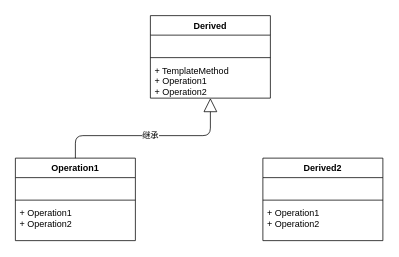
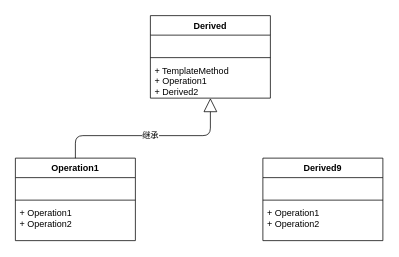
  <mxCell id="0" />
  <mxCell id="1" parent="0" />
  <mxCell id="2" value="Derived" style="swimlane;fontStyle=1;align=center;verticalAlign=top;childLayout=stackLayout;horizontal=1;startSize=26;horizontalStack=0;resizeParent=1;resizeParentMax=0;resizeLast=0;collapsible=1;marginBottom=0;" vertex="1" parent="1"><mxGeometry x="200" y="20" width="160" height="110" as="geometry" /></mxCell>
  <mxCell id="3" value=" " style="text;strokeColor=none;fillColor=none;align=left;verticalAlign=top;spacingLeft=4;spacingRight=4;overflow=hidden;rotatable=0;points=[[0,0.5],[1,0.5]];portConstraint=eastwest;" vertex="1" parent="2"><mxGeometry y="26" width="160" height="26" as="geometry" /></mxCell>
  <mxCell id="4" value="" style="line;strokeWidth=1;fillColor=none;align=left;verticalAlign=middle;spacingTop=-1;spacingLeft=3;spacingRight=3;rotatable=0;labelPosition=right;points=[];portConstraint=eastwest;" vertex="1" parent="2"><mxGeometry y="52" width="160" height="8" as="geometry" /></mxCell>
- <mxCell id="5" value="+ TemplateMethod&#10;+ Operation1&#10;+ Operation2" style="text;strokeColor=none;fillColor=none;align=left;verticalAlign=top;spacingLeft=4;spacingRight=4;overflow=hidden;rotatable=0;points=[[0,0.5],[1,0.5]];portConstraint=eastwest;" vertex="1" parent="2"><mxGeometry y="60" width="160" height="50" as="geometry" /></mxCell>
+ <mxCell id="5" value="+ TemplateMethod&#10;+ Operation1&#10;+ Derived2" style="text;strokeColor=none;fillColor=none;align=left;verticalAlign=top;spacingLeft=4;spacingRight=4;overflow=hidden;rotatable=0;points=[[0,0.5],[1,0.5]];portConstraint=eastwest;" vertex="1" parent="2"><mxGeometry y="60" width="160" height="50" as="geometry" /></mxCell>
  <mxCell id="6" value="Operation1" style="swimlane;fontStyle=1;align=center;verticalAlign=top;childLayout=stackLayout;horizontal=1;startSize=26;horizontalStack=0;resizeParent=1;resizeParentMax=0;resizeLast=0;collapsible=1;marginBottom=0;" vertex="1" parent="1"><mxGeometry x="20" y="210" width="160" height="110" as="geometry" /></mxCell>
  <mxCell id="7" value=" " style="text;strokeColor=none;fillColor=none;align=left;verticalAlign=top;spacingLeft=4;spacingRight=4;overflow=hidden;rotatable=0;points=[[0,0.5],[1,0.5]];portConstraint=eastwest;" vertex="1" parent="6"><mxGeometry y="26" width="160" height="26" as="geometry" /></mxCell>
  <mxCell id="8" value="" style="line;strokeWidth=1;fillColor=none;align=left;verticalAlign=middle;spacingTop=-1;spacingLeft=3;spacingRight=3;rotatable=0;labelPosition=right;points=[];portConstraint=eastwest;" vertex="1" parent="6"><mxGeometry y="52" width="160" height="8" as="geometry" /></mxCell>
  <mxCell id="9" value="+ Operation1&#10;+ Operation2" style="text;strokeColor=none;fillColor=none;align=left;verticalAlign=top;spacingLeft=4;spacingRight=4;overflow=hidden;rotatable=0;points=[[0,0.5],[1,0.5]];portConstraint=eastwest;" vertex="1" parent="6"><mxGeometry y="60" width="160" height="50" as="geometry" /></mxCell>
- <mxCell id="10" value="Derived2" style="swimlane;fontStyle=1;align=center;verticalAlign=top;childLayout=stackLayout;horizontal=1;startSize=26;horizontalStack=0;resizeParent=1;resizeParentMax=0;resizeLast=0;collapsible=1;marginBottom=0;" vertex="1" parent="1"><mxGeometry x="350" y="210" width="160" height="110" as="geometry" /></mxCell>
+ <mxCell id="10" value="Derived9" style="swimlane;fontStyle=1;align=center;verticalAlign=top;childLayout=stackLayout;horizontal=1;startSize=26;horizontalStack=0;resizeParent=1;resizeParentMax=0;resizeLast=0;collapsible=1;marginBottom=0;" vertex="1" parent="1"><mxGeometry x="350" y="210" width="160" height="110" as="geometry" /></mxCell>
  <mxCell id="11" value=" " style="text;strokeColor=none;fillColor=none;align=left;verticalAlign=top;spacingLeft=4;spacingRight=4;overflow=hidden;rotatable=0;points=[[0,0.5],[1,0.5]];portConstraint=eastwest;" vertex="1" parent="10"><mxGeometry y="26" width="160" height="26" as="geometry" /></mxCell>
  <mxCell id="12" value="" style="line;strokeWidth=1;fillColor=none;align=left;verticalAlign=middle;spacingTop=-1;spacingLeft=3;spacingRight=3;rotatable=0;labelPosition=right;points=[];portConstraint=eastwest;" vertex="1" parent="10"><mxGeometry y="52" width="160" height="8" as="geometry" /></mxCell>
  <mxCell id="13" value="+ Operation1&#10;+ Operation2" style="text;strokeColor=none;fillColor=none;align=left;verticalAlign=top;spacingLeft=4;spacingRight=4;overflow=hidden;rotatable=0;points=[[0,0.5],[1,0.5]];portConstraint=eastwest;" vertex="1" parent="10"><mxGeometry y="60" width="160" height="50" as="geometry" /></mxCell>
  <mxCell id="14" value="继承" style="endArrow=block;endSize=16;endFill=0;html=1;exitX=0.5;exitY=0;exitDx=0;exitDy=0;" edge="1" parent="1" source="6"><mxGeometry width="160" relative="1" as="geometry"><mxPoint x="450" y="240" as="sourcePoint" /><mxPoint x="280" y="130" as="targetPoint" /><Array as="points"><mxPoint x="100" y="180" /><mxPoint x="280" y="180" /></Array></mxGeometry></mxCell>
